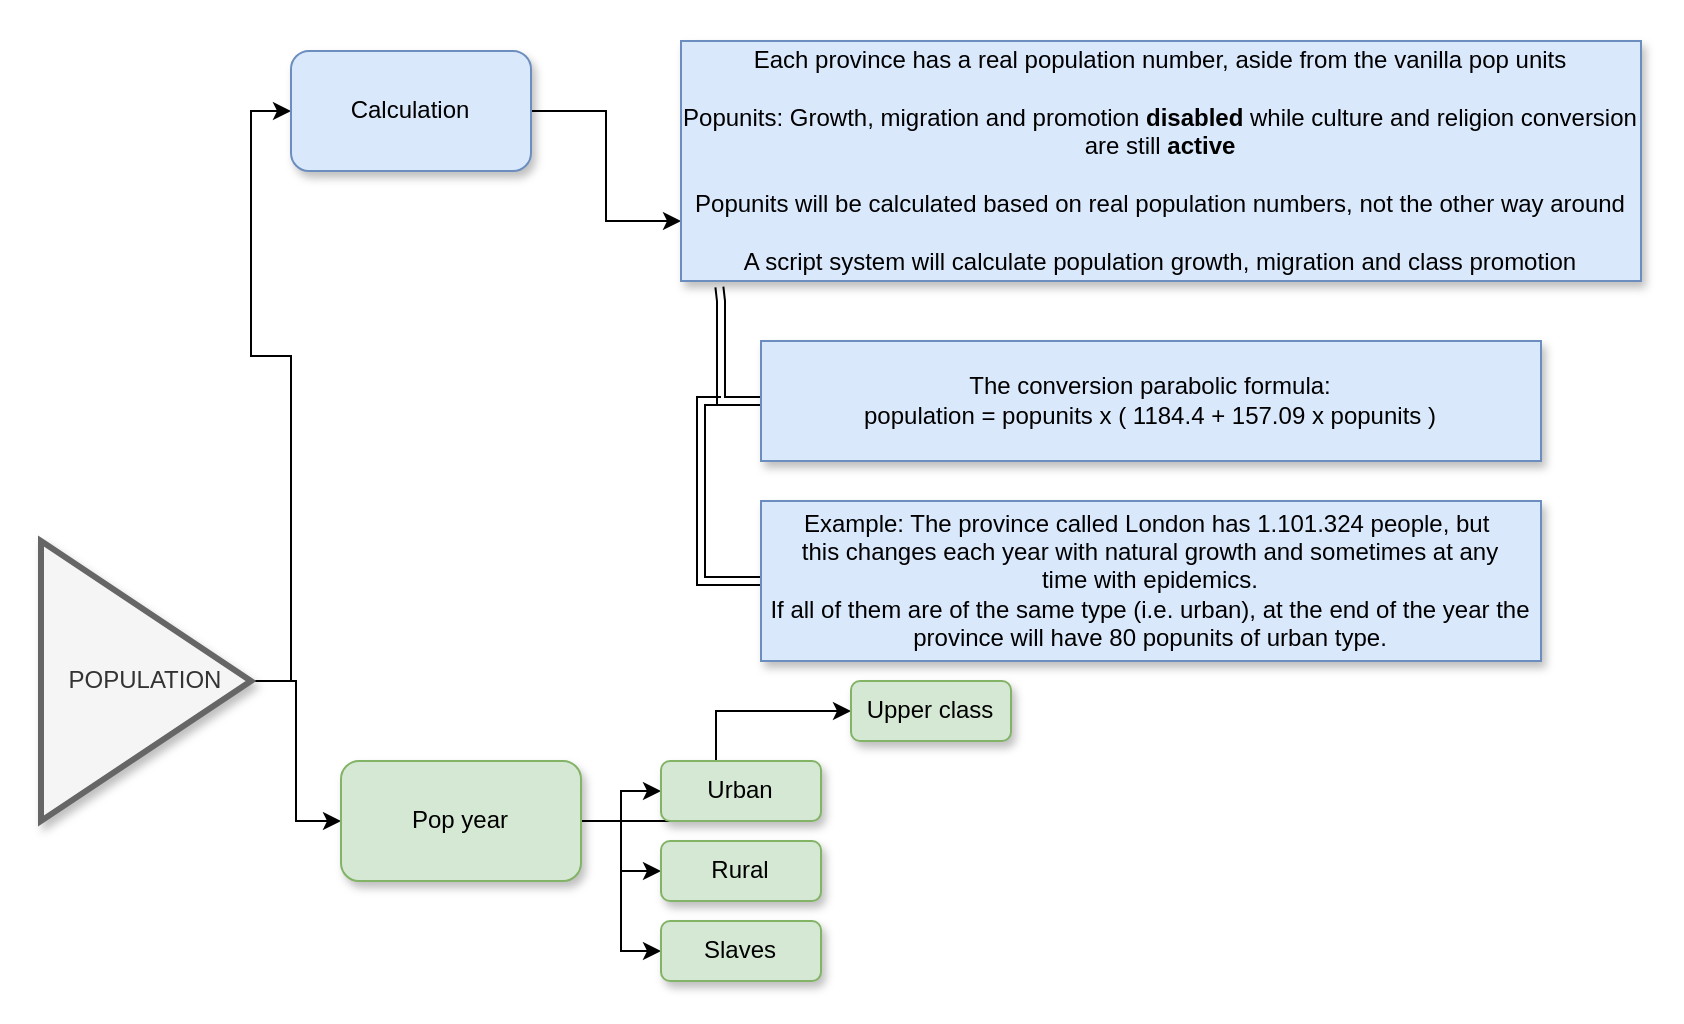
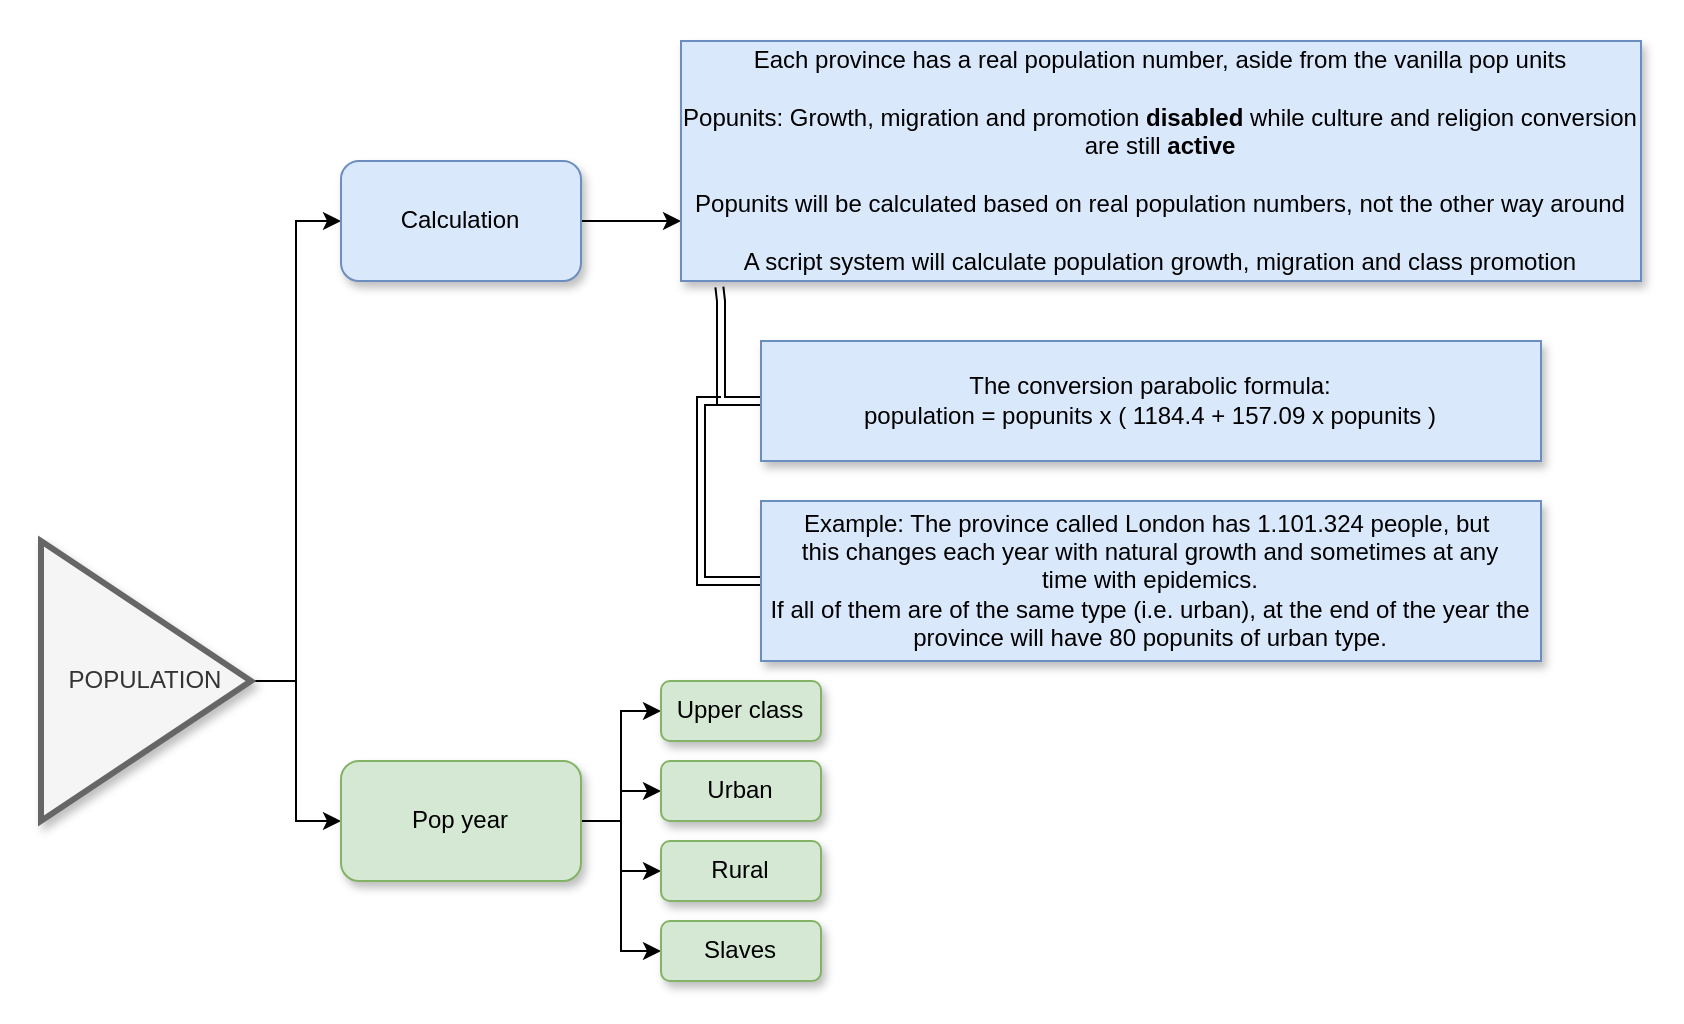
  <mxCell id="0" />
  <mxCell id="1" parent="0" />
  <mxCell id="2" style="edgeStyle=orthogonalEdgeStyle;rounded=0;orthogonalLoop=1;jettySize=auto;html=1;exitX=1;exitY=0.5;exitDx=0;exitDy=0;entryX=0;entryY=0.5;entryDx=0;entryDy=0;" parent="1" source="4" target="6" edge="1"><mxGeometry relative="1" as="geometry" /></mxCell>
  <mxCell id="3" style="edgeStyle=orthogonalEdgeStyle;rounded=0;orthogonalLoop=1;jettySize=auto;html=1;exitX=1;exitY=0.5;exitDx=0;exitDy=0;entryX=0;entryY=0.5;entryDx=0;entryDy=0;" parent="1" source="4" target="16" edge="1"><mxGeometry relative="1" as="geometry" /></mxCell>
  <mxCell id="4" value="POPULATION" style="triangle;whiteSpace=wrap;html=1;strokeWidth=3;shadow=1;fillColor=#f5f5f5;strokeColor=#666666;fontColor=#333333;" parent="1" vertex="1"><mxGeometry y="270" width="105" height="140" as="geometry" x="20" /></mxCell>
  <mxCell id="5" style="edgeStyle=orthogonalEdgeStyle;rounded=0;orthogonalLoop=1;jettySize=auto;html=1;exitX=1;exitY=0.5;exitDx=0;exitDy=0;entryX=0;entryY=0.75;entryDx=0;entryDy=0;" parent="1" source="6" target="7" edge="1"><mxGeometry relative="1" as="geometry" /></mxCell>
- <mxCell id="6" value="Calculation" style="rounded=1;whiteSpace=wrap;html=1;shadow=1;strokeWidth=1;fillColor=#dae8fc;strokeColor=#6c8ebf;" parent="1" vertex="1"><mxGeometry x="145" y="25" width="120" height="60" as="geometry" /></mxCell>
+ <mxCell id="6" value="Calculation" style="rounded=1;whiteSpace=wrap;html=1;shadow=1;strokeWidth=1;fillColor=#dae8fc;strokeColor=#6c8ebf;" parent="1" vertex="1"><mxGeometry x="170" y="80" width="120" height="60" as="geometry" /></mxCell>
  <mxCell id="7" value="Each province has a real population number, aside from the vanilla pop units&lt;br&gt;&lt;br&gt;Popunits: Growth, migration and promotion &lt;b&gt;disabled&lt;/b&gt;&amp;nbsp;while culture and religion conversion are still &lt;b&gt;active&lt;/b&gt;&lt;br&gt;&lt;br&gt;Popunits will be calculated based on real population numbers, not the other way around&lt;br&gt;&lt;br&gt;A script system will calculate population growth, migration and class promotion" style="rounded=0;whiteSpace=wrap;html=1;shadow=1;strokeWidth=1;fillColor=#dae8fc;strokeColor=#6c8ebf;" parent="1" vertex="1"><mxGeometry x="340" y="20" width="480" height="120" as="geometry" /></mxCell>
  <mxCell id="8" style="edgeStyle=orthogonalEdgeStyle;rounded=0;orthogonalLoop=1;jettySize=auto;html=1;exitX=0;exitY=0.5;exitDx=0;exitDy=0;entryX=0.04;entryY=1.025;entryDx=0;entryDy=0;entryPerimeter=0;shape=link;" parent="1" source="9" target="7" edge="1"><mxGeometry relative="1" as="geometry"><Array as="points"><mxPoint x="360" y="200" /><mxPoint x="360" y="150" /><mxPoint x="359" y="150" /></Array></mxGeometry></mxCell>
  <mxCell id="9" value="The conversion parabolic formula:&lt;br&gt;population = popunits x ( 1184.4 + 157.09 x popunits )" style="rounded=0;whiteSpace=wrap;html=1;shadow=1;strokeWidth=1;fillColor=#dae8fc;strokeColor=#6c8ebf;" parent="1" vertex="1"><mxGeometry x="380" y="170" width="390" height="60" as="geometry" /></mxCell>
  <mxCell id="10" style="edgeStyle=orthogonalEdgeStyle;rounded=0;orthogonalLoop=1;jettySize=auto;html=1;exitX=0;exitY=0.5;exitDx=0;exitDy=0;shape=link;" parent="1" source="11" edge="1"><mxGeometry relative="1" as="geometry"><mxPoint x="360" y="200" as="targetPoint" /><Array as="points"><mxPoint x="350" y="290" /><mxPoint x="350" y="200" /></Array></mxGeometry></mxCell>
  <mxCell id="11" value="Example: The province called London has 1.101.324 people, but&amp;nbsp;&lt;br&gt;this changes each year with natural growth and sometimes at any&lt;br&gt;time with epidemics.&lt;br&gt;If all of them are of the same type (i.e. urban), at the end of the year the province will have 80 popunits of urban type." style="rounded=0;whiteSpace=wrap;html=1;shadow=1;strokeWidth=1;fillColor=#dae8fc;strokeColor=#6c8ebf;" parent="1" vertex="1"><mxGeometry x="380" y="250" width="390" height="80" as="geometry" /></mxCell>
  <mxCell id="12" style="edgeStyle=orthogonalEdgeStyle;rounded=0;orthogonalLoop=1;jettySize=auto;html=1;exitX=1;exitY=0.5;exitDx=0;exitDy=0;entryX=0;entryY=0.5;entryDx=0;entryDy=0;" parent="1" source="16" target="17" edge="1"><mxGeometry relative="1" as="geometry" /></mxCell>
  <mxCell id="13" style="edgeStyle=orthogonalEdgeStyle;rounded=0;orthogonalLoop=1;jettySize=auto;html=1;exitX=1;exitY=0.5;exitDx=0;exitDy=0;entryX=0;entryY=0.5;entryDx=0;entryDy=0;" parent="1" source="16" target="18" edge="1"><mxGeometry relative="1" as="geometry" /></mxCell>
  <mxCell id="14" style="edgeStyle=orthogonalEdgeStyle;rounded=0;orthogonalLoop=1;jettySize=auto;html=1;exitX=1;exitY=0.5;exitDx=0;exitDy=0;entryX=0;entryY=0.5;entryDx=0;entryDy=0;" parent="1" source="16" target="19" edge="1"><mxGeometry relative="1" as="geometry" /></mxCell>
  <mxCell id="15" style="edgeStyle=orthogonalEdgeStyle;rounded=0;orthogonalLoop=1;jettySize=auto;html=1;exitX=1;exitY=0.5;exitDx=0;exitDy=0;entryX=0;entryY=0.5;entryDx=0;entryDy=0;" parent="1" source="16" target="20" edge="1"><mxGeometry relative="1" as="geometry" /></mxCell>
  <mxCell id="16" value="Pop year" style="rounded=1;whiteSpace=wrap;html=1;shadow=1;strokeWidth=1;fillColor=#d5e8d4;strokeColor=#82b366;" parent="1" vertex="1"><mxGeometry x="170" y="380" width="120" height="60" as="geometry" /></mxCell>
- <mxCell id="17" value="Upper class" style="rounded=1;whiteSpace=wrap;html=1;shadow=1;strokeWidth=1;fillColor=#d5e8d4;strokeColor=#82b366;" parent="1" vertex="1"><mxGeometry x="425" y="340" width="80" height="30" as="geometry" /></mxCell>
+ <mxCell id="17" value="Upper class" style="rounded=1;whiteSpace=wrap;html=1;shadow=1;strokeWidth=1;fillColor=#d5e8d4;strokeColor=#82b366;" parent="1" vertex="1"><mxGeometry x="330" y="340" width="80" height="30" as="geometry" /></mxCell>
  <mxCell id="18" value="Urban" style="rounded=1;whiteSpace=wrap;html=1;shadow=1;strokeWidth=1;fillColor=#d5e8d4;strokeColor=#82b366;" parent="1" vertex="1"><mxGeometry x="330" y="380" width="80" height="30" as="geometry" /></mxCell>
  <mxCell id="19" value="Rural" style="rounded=1;whiteSpace=wrap;html=1;shadow=1;strokeWidth=1;fillColor=#d5e8d4;strokeColor=#82b366;" parent="1" vertex="1"><mxGeometry x="330" y="420" width="80" height="30" as="geometry" /></mxCell>
  <mxCell id="20" value="Slaves" style="rounded=1;whiteSpace=wrap;html=1;shadow=1;strokeWidth=1;fillColor=#d5e8d4;strokeColor=#82b366;" parent="1" vertex="1"><mxGeometry x="330" y="460" width="80" height="30" as="geometry" /></mxCell>
